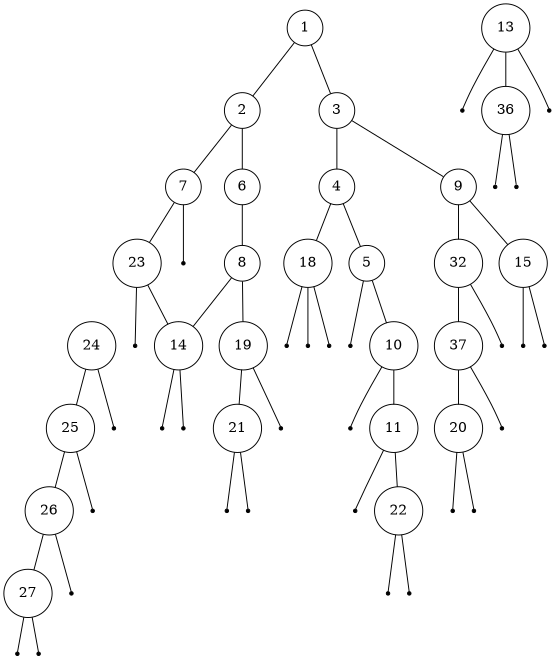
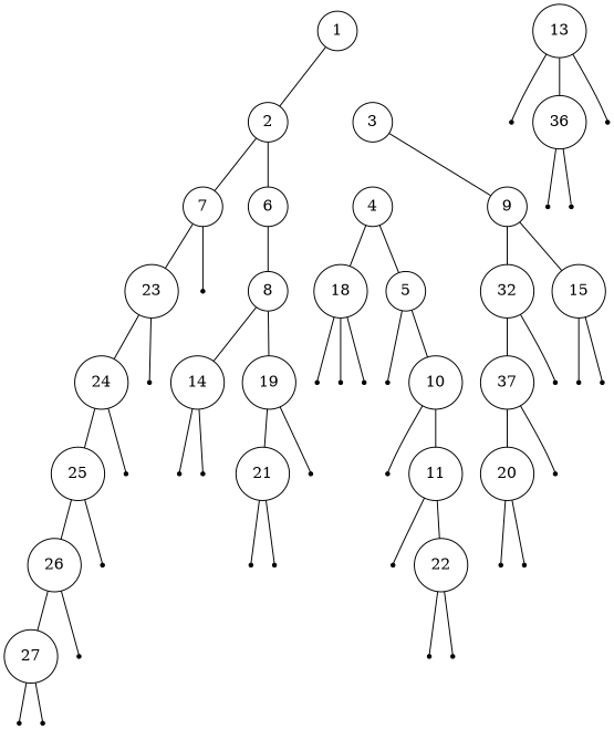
  digraph {
    node [shape=point]
    edge [arrowhead=none arrowtail=none]
    n1 [label=1 shape=circle width=0.1]
    n2 [label=2 shape=circle width=0.1]
    n3 [label=3 shape=circle width=0.1]
    n4 [label=7 shape=circle width=0.1]
    n5 [label=6 shape=circle width=0.1]
    n6 [label=4 shape=circle width=0.1]
    n7 [label=9 shape=circle width=0.1]
    n8 [label=23 shape=circle width=0.1]
    treeimplementationSchroderTreeImpl1f32e575
    n10 [label=8 shape=circle width=0.1]
    n11 [label=18 shape=circle width=0.1]
    n12 [label=5 shape=circle width=0.1]
    n13 [label=32 shape=circle width=0.1]
    n14 [label=15 shape=circle width=0.1]
    n15 [label=24 shape=circle width=0.1]
    treeimplementationSchroderTreeImpl2ff4acd0
    n17 [label=13 shape=circle width=0.1]
    treeimplementationSchroderTreeImpl23fc625e
    n19 [label=36 shape=circle width=0.1]
    treeimplementationSchroderTreeImpl4f023edb
    n21 [label=14 shape=circle width=0.1]
    n22 [label=19 shape=circle width=0.1]
    n23 [label=25 shape=circle width=0.1]
    treeimplementationSchroderTreeImpl5caf905d
    n25 [label=26 shape=circle width=0.1]
    treeimplementationSchroderTreeImpl8efb846
    n27 [label=27 shape=circle width=0.1]
    treeimplementationSchroderTreeImpla09ee92
    treeimplementationSchroderTreeImpl30f39991
    treeimplementationSchroderTreeImpl452b3a41
    treeimplementationSchroderTreeImpl3a71f4dd
    treeimplementationSchroderTreeImpl7adf9f5f
    treeimplementationSchroderTreeImpl63961c42
    treeimplementationSchroderTreeImpl65b54208
    n35 [label=21 shape=circle width=0.1]
    treeimplementationSchroderTreeImpl6b884d57
    treeimplementationSchroderTreeImpl38af3868
    treeimplementationSchroderTreeImpl77459877
    treeimplementationSchroderTreeImpl3af49f1c
    treeimplementationSchroderTreeImpl19469ea2
    treeimplementationSchroderTreeImpl13221655
    treeimplementationSchroderTreeImpl2f2c9b19
    n43 [label=10 shape=circle width=0.1]
    n44 [label=37 shape=circle width=0.1]
    treeimplementationSchroderTreeImple9e54c2
    treeimplementationSchroderTreeImpl4c873330
    treeimplementationSchroderTreeImpl119d7047
    treeimplementationSchroderTreeImpl1c20c684
    n49 [label=11 shape=circle width=0.1]
    treeimplementationSchroderTreeImpl548c4f57
    n51 [label=22 shape=circle width=0.1]
    treeimplementationSchroderTreeImpl816f27d
    treeimplementationSchroderTreeImpl87aac27
    n54 [label=20 shape=circle width=0.1]
    treeimplementationSchroderTreeImpl1b28cdfa
    treeimplementationSchroderTreeImpleed1f14
    treeimplementationSchroderTreeImpl7229724f
    n1 -> n2
-   n1 -> n3
    n2 -> n4
    n2 -> n5
-   n3 -> n6
    n3 -> n7
    n4 -> n8
    n4 -> treeimplementationSchroderTreeImpl1f32e575
    n5 -> n10
    n6 -> n11
    n6 -> n12
    n7 -> n13
    n7 -> n14
-   n8 -> n21
+   n8 -> n15
    n8 -> treeimplementationSchroderTreeImpl2ff4acd0
    n10 -> n21
    n10 -> n22
    n11 -> treeimplementationSchroderTreeImpl3af49f1c
    n11 -> treeimplementationSchroderTreeImpl19469ea2
    n11 -> treeimplementationSchroderTreeImpl13221655
    n12 -> treeimplementationSchroderTreeImpl2f2c9b19
    n12 -> n43
    n13 -> n44
    n13 -> treeimplementationSchroderTreeImple9e54c2
    n14 -> treeimplementationSchroderTreeImpl4c873330
    n14 -> treeimplementationSchroderTreeImpl119d7047
    n15 -> n23
    n15 -> treeimplementationSchroderTreeImpl5caf905d
    n17 -> treeimplementationSchroderTreeImpl23fc625e
    n17 -> n19
    n17 -> treeimplementationSchroderTreeImpl4f023edb
    n19 -> treeimplementationSchroderTreeImpl3a71f4dd
    n19 -> treeimplementationSchroderTreeImpl7adf9f5f
    n21 -> treeimplementationSchroderTreeImpl63961c42
    n21 -> treeimplementationSchroderTreeImpl65b54208
    n22 -> n35
    n22 -> treeimplementationSchroderTreeImpl6b884d57
    n23 -> n25
    n23 -> treeimplementationSchroderTreeImpl8efb846
    n25 -> n27
    n25 -> treeimplementationSchroderTreeImpla09ee92
    n27 -> treeimplementationSchroderTreeImpl30f39991
    n27 -> treeimplementationSchroderTreeImpl452b3a41
    n35 -> treeimplementationSchroderTreeImpl38af3868
    n35 -> treeimplementationSchroderTreeImpl77459877
    n43 -> treeimplementationSchroderTreeImpl1c20c684
    n43 -> n49
    n44 -> n54
    n44 -> treeimplementationSchroderTreeImpl1b28cdfa
    n49 -> treeimplementationSchroderTreeImpl548c4f57
    n49 -> n51
    n51 -> treeimplementationSchroderTreeImpl816f27d
    n51 -> treeimplementationSchroderTreeImpl87aac27
    n54 -> treeimplementationSchroderTreeImpleed1f14
    n54 -> treeimplementationSchroderTreeImpl7229724f
  }
